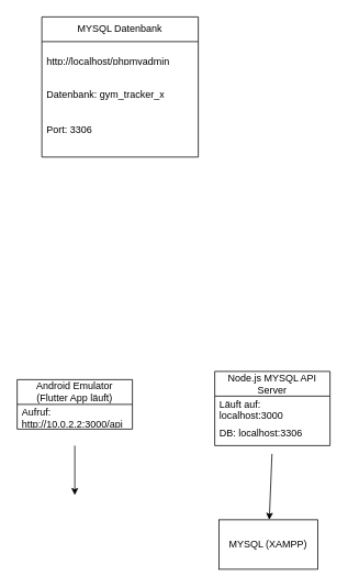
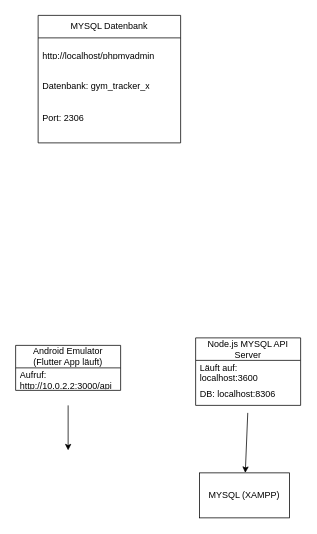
  <mxCell id="0" />
  <mxCell id="1" parent="0" />
  <mxCell id="2" value="Android Emulator&lt;div&gt;(Flutter App läuft)&lt;/div&gt;" style="swimlane;fontStyle=0;childLayout=stackLayout;horizontal=1;startSize=30;horizontalStack=0;resizeParent=1;resizeParentMax=0;resizeLast=0;collapsible=1;marginBottom=0;whiteSpace=wrap;html=1;" vertex="1" parent="1"><mxGeometry x="20" y="460" width="140" height="60" as="geometry" /></mxCell>
  <mxCell id="3" value="Aufruf: http://10.0.2.2:3000/api&amp;nbsp;&amp;nbsp;" style="text;strokeColor=none;fillColor=none;align=left;verticalAlign=middle;spacingLeft=4;spacingRight=4;overflow=hidden;points=[[0,0.5],[1,0.5]];portConstraint=eastwest;rotatable=0;whiteSpace=wrap;html=1;" vertex="1" parent="2"><mxGeometry y="30" width="140" height="30" as="geometry" /></mxCell>
  <mxCell id="4" value="" style="endArrow=classic;html=1;rounded=0;" edge="1" parent="1"><mxGeometry width="50" height="50" relative="1" as="geometry"><mxPoint x="90" y="540" as="sourcePoint" /><mxPoint x="90" y="600" as="targetPoint" /></mxGeometry></mxCell>
  <mxCell id="5" value="Node.js MYSQL API Server" style="swimlane;fontStyle=0;childLayout=stackLayout;horizontal=1;startSize=30;horizontalStack=0;resizeParent=1;resizeParentMax=0;resizeLast=0;collapsible=1;marginBottom=0;whiteSpace=wrap;html=1;" vertex="1" parent="1"><mxGeometry x="260" y="450" width="140" height="90" as="geometry" /></mxCell>
- <mxCell id="6" value="Läuft auf: localhost:3000" style="text;strokeColor=none;fillColor=none;align=left;verticalAlign=middle;spacingLeft=4;spacingRight=4;overflow=hidden;points=[[0,0.5],[1,0.5]];portConstraint=eastwest;rotatable=0;whiteSpace=wrap;html=1;" vertex="1" parent="5"><mxGeometry y="30" width="140" height="30" as="geometry" /></mxCell>
- <mxCell id="7" value="DB: localhost:3306" style="text;strokeColor=none;fillColor=none;align=left;verticalAlign=middle;spacingLeft=4;spacingRight=4;overflow=hidden;points=[[0,0.5],[1,0.5]];portConstraint=eastwest;rotatable=0;whiteSpace=wrap;html=1;" vertex="1" parent="5"><mxGeometry y="60" width="140" height="30" as="geometry" /></mxCell>
+ <mxCell id="6" value="Läuft auf: localhost:3600" style="text;strokeColor=none;fillColor=none;align=left;verticalAlign=middle;spacingLeft=4;spacingRight=4;overflow=hidden;points=[[0,0.5],[1,0.5]];portConstraint=eastwest;rotatable=0;whiteSpace=wrap;html=1;" vertex="1" parent="5"><mxGeometry y="30" width="140" height="30" as="geometry" /></mxCell>
+ <mxCell id="7" value="DB: localhost:8306" style="text;strokeColor=none;fillColor=none;align=left;verticalAlign=middle;spacingLeft=4;spacingRight=4;overflow=hidden;points=[[0,0.5],[1,0.5]];portConstraint=eastwest;rotatable=0;whiteSpace=wrap;html=1;" vertex="1" parent="5"><mxGeometry y="60" width="140" height="30" as="geometry" /></mxCell>
  <mxCell id="8" value="" style="endArrow=classic;html=1;rounded=0;" edge="1" parent="1" target="9"><mxGeometry width="50" height="50" relative="1" as="geometry"><mxPoint x="329.5" y="550" as="sourcePoint" /><mxPoint x="329.5" y="620" as="targetPoint" /></mxGeometry></mxCell>
  <mxCell id="9" value="MYSQL (XAMPP)" style="rounded=0;whiteSpace=wrap;html=1;" vertex="1" parent="1"><mxGeometry x="265" y="630" width="120" height="60" as="geometry" /></mxCell>
  <mxCell id="10" value="MYSQL Datenbank" style="swimlane;fontStyle=0;childLayout=stackLayout;horizontal=1;startSize=30;horizontalStack=0;resizeParent=1;resizeParentMax=0;resizeLast=0;collapsible=1;marginBottom=0;whiteSpace=wrap;html=1;" vertex="1" parent="1"><mxGeometry x="50" y="20" width="190" height="170" as="geometry" /></mxCell>
  <mxCell id="11" value="&amp;nbsp;&lt;div&gt;&lt;span style=&quot;background-color: initial;&quot;&gt;http://localhost/phpmyadmin&lt;/span&gt;&lt;/div&gt;" style="text;strokeColor=none;fillColor=none;align=left;verticalAlign=middle;spacingLeft=4;spacingRight=4;overflow=hidden;points=[[0,0.5],[1,0.5]];portConstraint=eastwest;rotatable=0;whiteSpace=wrap;html=1;" vertex="1" parent="10"><mxGeometry y="30" width="190" height="30" as="geometry" /></mxCell>
- <mxCell id="12" value="Datenbank:&amp;nbsp;gym_tracker_x&lt;div&gt;&lt;br&gt;&lt;/div&gt;&lt;div&gt;&lt;br&gt;&lt;/div&gt;&lt;div&gt;Port: 3306&lt;/div&gt;" style="text;strokeColor=none;fillColor=none;align=left;verticalAlign=middle;spacingLeft=4;spacingRight=4;overflow=hidden;points=[[0,0.5],[1,0.5]];portConstraint=eastwest;rotatable=0;whiteSpace=wrap;html=1;" vertex="1" parent="10"><mxGeometry y="60" width="190" height="110" as="geometry" /></mxCell>
+ <mxCell id="12" value="Datenbank:&amp;nbsp;gym_tracker_x&lt;div&gt;&lt;br&gt;&lt;/div&gt;&lt;div&gt;&lt;br&gt;&lt;/div&gt;&lt;div&gt;Port: 2306&lt;/div&gt;" style="text;strokeColor=none;fillColor=none;align=left;verticalAlign=middle;spacingLeft=4;spacingRight=4;overflow=hidden;points=[[0,0.5],[1,0.5]];portConstraint=eastwest;rotatable=0;whiteSpace=wrap;html=1;" vertex="1" parent="10"><mxGeometry y="60" width="190" height="110" as="geometry" /></mxCell>
